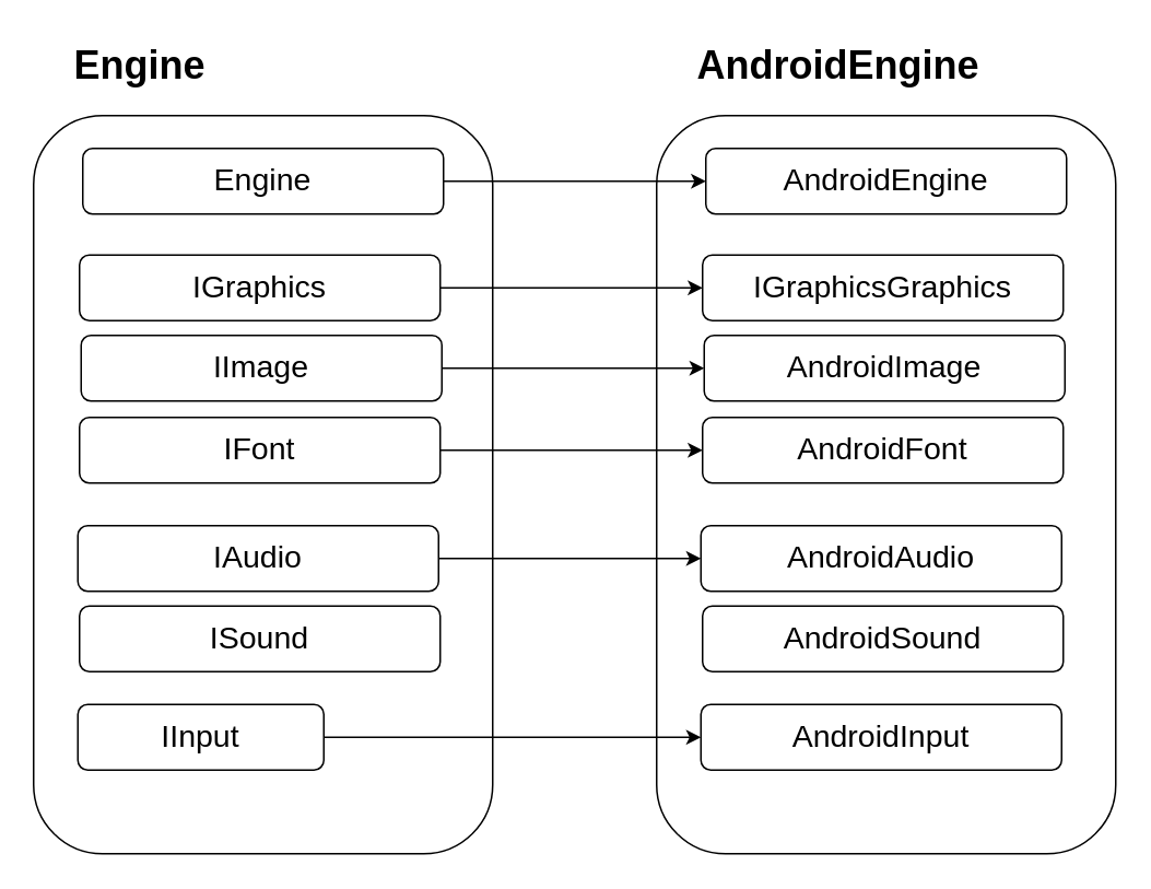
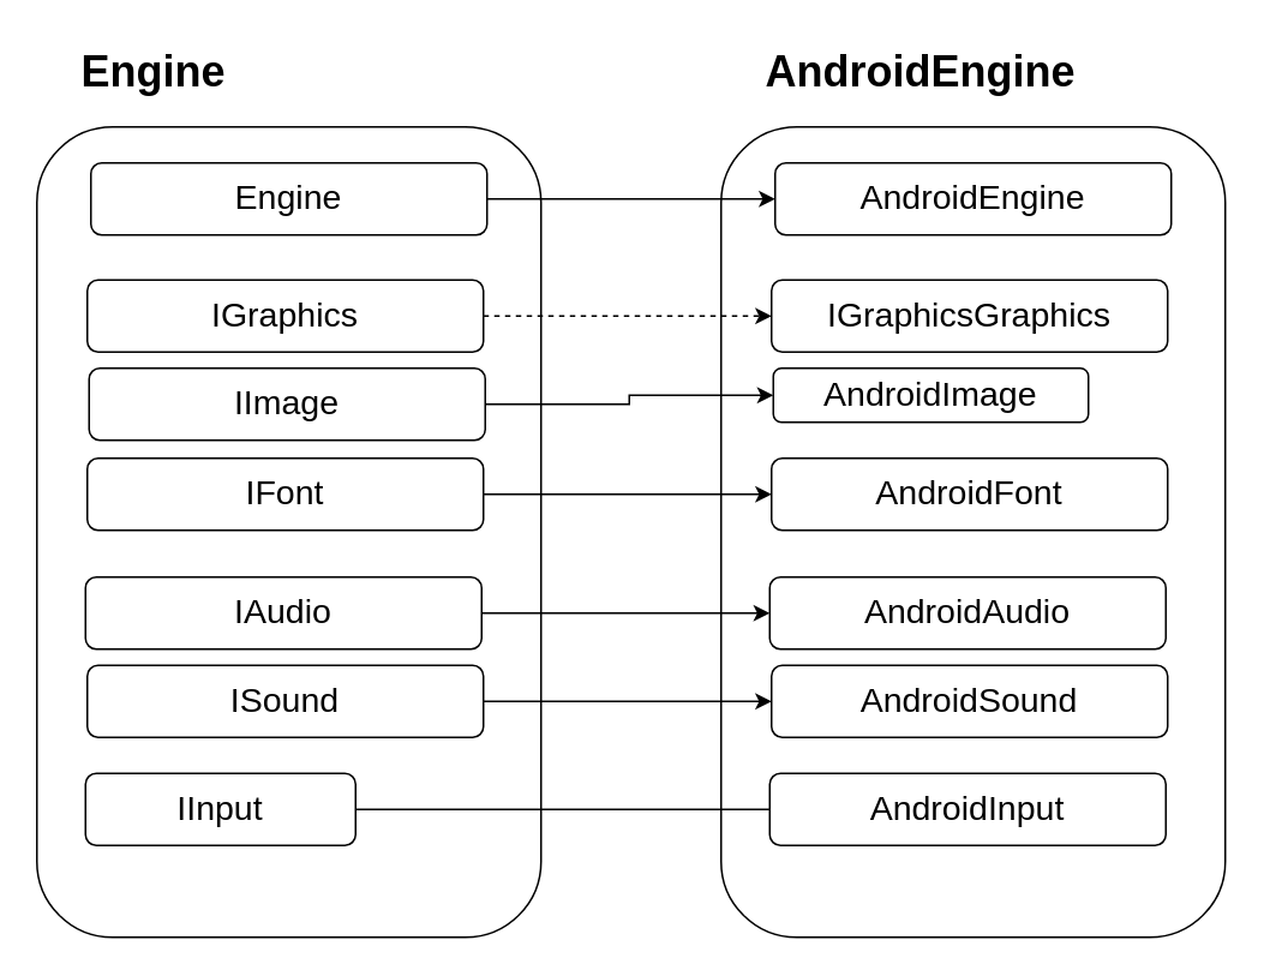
  <mxCell id="0" />
  <mxCell id="1" parent="0" />
  <mxCell id="2" value="" style="rounded=1;whiteSpace=wrap;html=1;" vertex="1" parent="1"><mxGeometry x="400" y="70" width="280" height="450" as="geometry" /></mxCell>
  <mxCell id="3" value="&lt;h1&gt;Engine&lt;/h1&gt;" style="text;html=1;strokeColor=none;fillColor=none;spacing=5;spacingTop=-20;whiteSpace=wrap;overflow=hidden;rounded=0;" vertex="1" parent="1"><mxGeometry x="40" y="20" width="190" height="40" as="geometry" /></mxCell>
  <mxCell id="4" value="" style="rounded=1;whiteSpace=wrap;html=1;" vertex="1" parent="1"><mxGeometry x="20" y="70" width="280" height="450" as="geometry" /></mxCell>
  <mxCell id="5" style="edgeStyle=orthogonalEdgeStyle;rounded=0;orthogonalLoop=1;jettySize=auto;html=1;exitX=1;exitY=0.5;exitDx=0;exitDy=0;entryX=0;entryY=0.5;entryDx=0;entryDy=0;" edge="1" parent="1" source="6" target="20"><mxGeometry relative="1" as="geometry" /></mxCell>
  <mxCell id="6" value="&lt;font style=&quot;font-size: 19px;&quot;&gt;Engine&lt;/font&gt;" style="rounded=1;whiteSpace=wrap;html=1;" vertex="1" parent="1"><mxGeometry x="50" y="90" width="220" height="40" as="geometry" /></mxCell>
- <mxCell id="7" style="edgeStyle=orthogonalEdgeStyle;rounded=0;orthogonalLoop=1;jettySize=auto;html=1;exitX=1;exitY=0.5;exitDx=0;exitDy=0;entryX=0;entryY=0.5;entryDx=0;entryDy=0;" edge="1" parent="1" source="8" target="21"><mxGeometry relative="1" as="geometry" /></mxCell>
+ <mxCell id="7" style="edgeStyle=orthogonalEdgeStyle;rounded=0;orthogonalLoop=1;jettySize=auto;html=1;exitX=1;exitY=0.5;exitDx=0;exitDy=0;entryX=0;entryY=0.5;entryDx=0;entryDy=0;dashed=1;" edge="1" parent="1" source="8" target="21"><mxGeometry relative="1" as="geometry" /></mxCell>
  <mxCell id="8" value="&lt;span style=&quot;font-size: 19px;&quot;&gt;IGraphics&lt;/span&gt;" style="rounded=1;whiteSpace=wrap;html=1;" vertex="1" parent="1"><mxGeometry x="48" y="155" width="220" height="40" as="geometry" /></mxCell>
  <mxCell id="9" style="edgeStyle=orthogonalEdgeStyle;rounded=0;orthogonalLoop=1;jettySize=auto;html=1;exitX=1;exitY=0.5;exitDx=0;exitDy=0;" edge="1" parent="1" source="10" target="22"><mxGeometry relative="1" as="geometry" /></mxCell>
  <mxCell id="10" value="&lt;span style=&quot;font-size: 19px;&quot;&gt;IImage&lt;/span&gt;" style="rounded=1;whiteSpace=wrap;html=1;" vertex="1" parent="1"><mxGeometry x="49" y="204" width="220" height="40" as="geometry" /></mxCell>
  <mxCell id="11" style="edgeStyle=orthogonalEdgeStyle;rounded=0;orthogonalLoop=1;jettySize=auto;html=1;exitX=1;exitY=0.5;exitDx=0;exitDy=0;" edge="1" parent="1" source="12" target="23"><mxGeometry relative="1" as="geometry" /></mxCell>
  <mxCell id="12" value="&lt;span style=&quot;font-size: 19px;&quot;&gt;IFont&lt;/span&gt;" style="rounded=1;whiteSpace=wrap;html=1;" vertex="1" parent="1"><mxGeometry x="48" y="254" width="220" height="40" as="geometry" /></mxCell>
  <mxCell id="13" style="edgeStyle=orthogonalEdgeStyle;rounded=0;orthogonalLoop=1;jettySize=auto;html=1;exitX=1;exitY=0.5;exitDx=0;exitDy=0;entryX=0;entryY=0.5;entryDx=0;entryDy=0;" edge="1" parent="1" source="14" target="24"><mxGeometry relative="1" as="geometry" /></mxCell>
  <mxCell id="14" value="&lt;span style=&quot;font-size: 19px;&quot;&gt;IAudio&lt;/span&gt;" style="rounded=1;whiteSpace=wrap;html=1;" vertex="1" parent="1"><mxGeometry x="47" y="320" width="220" height="40" as="geometry" /></mxCell>
+ <mxCell id="15" style="edgeStyle=orthogonalEdgeStyle;rounded=0;orthogonalLoop=1;jettySize=auto;html=1;exitX=1;exitY=0.5;exitDx=0;exitDy=0;" edge="1" parent="1" source="16" target="25"><mxGeometry relative="1" as="geometry" /></mxCell>
  <mxCell id="16" value="&lt;span style=&quot;font-size: 19px;&quot;&gt;ISound&lt;/span&gt;" style="rounded=1;whiteSpace=wrap;html=1;" vertex="1" parent="1"><mxGeometry x="48" y="369" width="220" height="40" as="geometry" /></mxCell>
- <mxCell id="17" style="edgeStyle=orthogonalEdgeStyle;rounded=0;orthogonalLoop=1;jettySize=auto;html=1;exitX=1;exitY=0.5;exitDx=0;exitDy=0;entryX=0;entryY=0.5;entryDx=0;entryDy=0;" edge="1" parent="1" source="18" target="26"><mxGeometry relative="1" as="geometry" /></mxCell>
+ <mxCell id="17" style="edgeStyle=orthogonalEdgeStyle;rounded=0;orthogonalLoop=1;jettySize=auto;html=1;exitX=1;exitY=0.5;exitDx=0;exitDy=0;entryX=0;entryY=0.5;entryDx=0;entryDy=0;endArrow=none;" edge="1" parent="1" source="18" target="26"><mxGeometry relative="1" as="geometry" /></mxCell>
  <mxCell id="18" value="&lt;span style=&quot;font-size: 19px;&quot;&gt;IInput&lt;/span&gt;" style="rounded=1;whiteSpace=wrap;html=1;" vertex="1" parent="1"><mxGeometry x="47" y="429" width="150" height="40" as="geometry" /></mxCell>
  <mxCell id="19" value="&lt;h1&gt;AndroidEngine&lt;/h1&gt;" style="text;html=1;strokeColor=none;fillColor=none;spacing=5;spacingTop=-20;whiteSpace=wrap;overflow=hidden;rounded=0;" vertex="1" parent="1"><mxGeometry x="420" y="20" width="190" height="40" as="geometry" /></mxCell>
  <mxCell id="20" value="&lt;font style=&quot;font-size: 19px;&quot;&gt;AndroidEngine&lt;/font&gt;" style="rounded=1;whiteSpace=wrap;html=1;" vertex="1" parent="1"><mxGeometry x="430" y="90" width="220" height="40" as="geometry" /></mxCell>
  <mxCell id="21" value="&lt;span style=&quot;font-size: 19px;&quot;&gt;IGraphics&lt;/span&gt;&lt;span style=&quot;font-size: 19px;&quot;&gt;Graphics&lt;/span&gt;" style="rounded=1;whiteSpace=wrap;html=1;" vertex="1" parent="1"><mxGeometry x="428" y="155" width="220" height="40" as="geometry" /></mxCell>
- <mxCell id="22" value="&lt;span style=&quot;font-size: 19px;&quot;&gt;Android&lt;/span&gt;&lt;span style=&quot;font-size: 19px;&quot;&gt;Image&lt;/span&gt;" style="rounded=1;whiteSpace=wrap;html=1;" vertex="1" parent="1"><mxGeometry x="429" y="204" width="220" height="40" as="geometry" /></mxCell>
+ <mxCell id="22" value="&lt;span style=&quot;font-size: 19px;&quot;&gt;Android&lt;/span&gt;&lt;span style=&quot;font-size: 19px;&quot;&gt;Image&lt;/span&gt;" style="rounded=1;whiteSpace=wrap;html=1;" vertex="1" parent="1"><mxGeometry x="429" y="204" width="175" height="30" as="geometry" /></mxCell>
  <mxCell id="23" value="&lt;span style=&quot;font-size: 19px;&quot;&gt;Android&lt;/span&gt;&lt;span style=&quot;font-size: 19px;&quot;&gt;Font&lt;/span&gt;" style="rounded=1;whiteSpace=wrap;html=1;" vertex="1" parent="1"><mxGeometry x="428" y="254" width="220" height="40" as="geometry" /></mxCell>
  <mxCell id="24" value="&lt;span style=&quot;font-size: 19px;&quot;&gt;Android&lt;/span&gt;&lt;span style=&quot;font-size: 19px;&quot;&gt;Audio&lt;/span&gt;" style="rounded=1;whiteSpace=wrap;html=1;" vertex="1" parent="1"><mxGeometry x="427" y="320" width="220" height="40" as="geometry" /></mxCell>
  <mxCell id="25" value="&lt;span style=&quot;font-size: 19px;&quot;&gt;Android&lt;/span&gt;&lt;span style=&quot;font-size: 19px;&quot;&gt;Sound&lt;/span&gt;" style="rounded=1;whiteSpace=wrap;html=1;" vertex="1" parent="1"><mxGeometry x="428" y="369" width="220" height="40" as="geometry" /></mxCell>
  <mxCell id="26" value="&lt;span style=&quot;font-size: 19px;&quot;&gt;Android&lt;/span&gt;&lt;span style=&quot;font-size: 19px;&quot;&gt;Input&lt;/span&gt;" style="rounded=1;whiteSpace=wrap;html=1;" vertex="1" parent="1"><mxGeometry x="427" y="429" width="220" height="40" as="geometry" /></mxCell>
